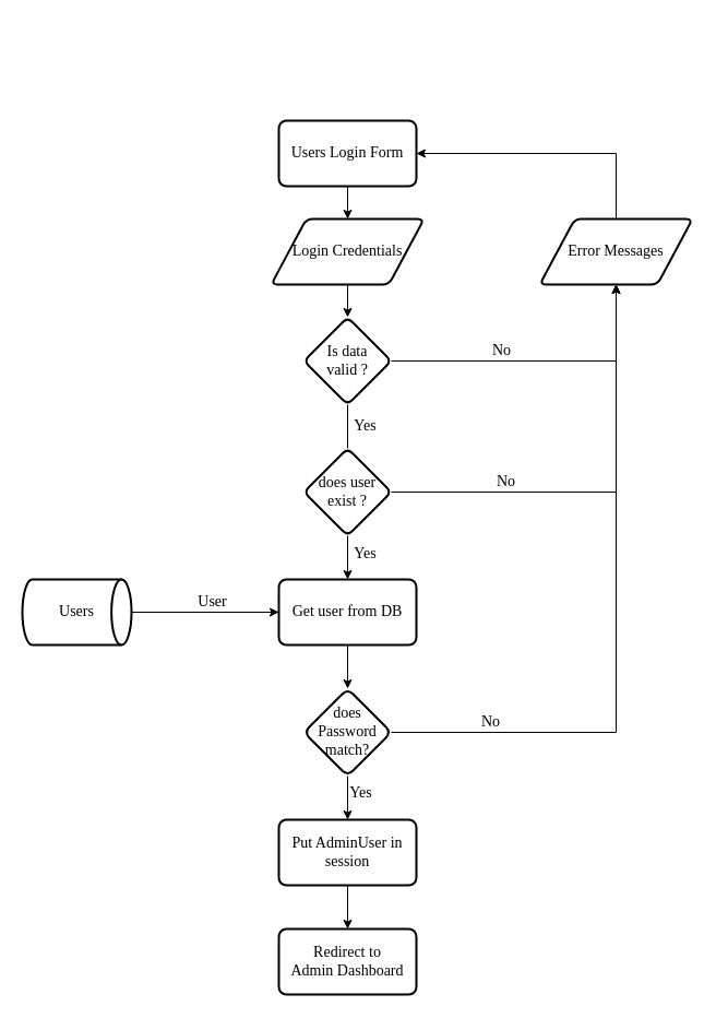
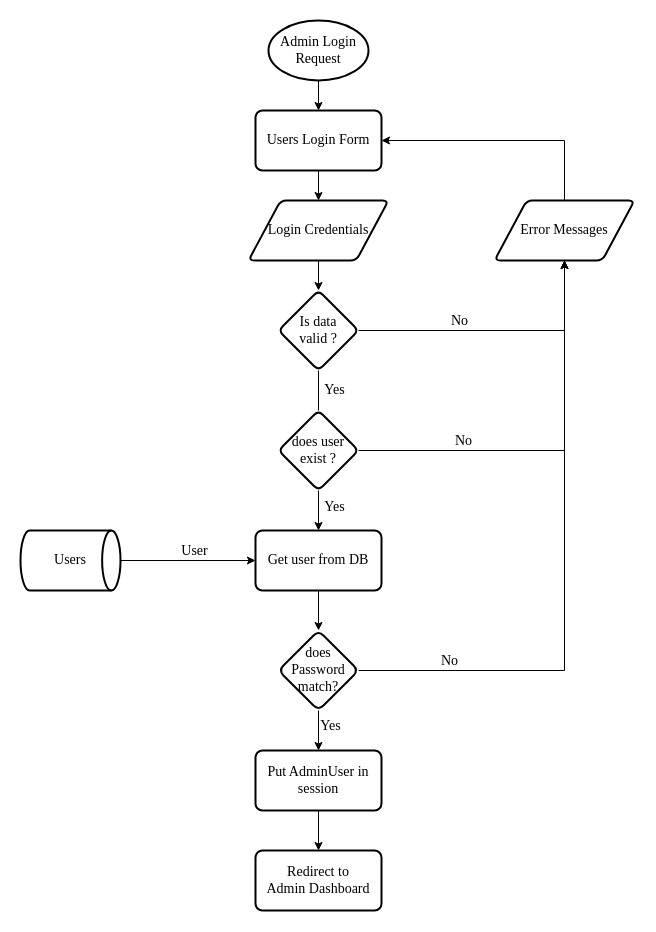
  <mxCell id="0" />
  <mxCell id="1" parent="0" />
+ <mxCell id="2" value="" style="edgeStyle=orthogonalEdgeStyle;rounded=0;orthogonalLoop=1;jettySize=auto;html=1;fontFamily=Times New Roman;fontSize=14;" edge="1" parent="1" source="3" target="11"><mxGeometry relative="1" as="geometry"><mxPoint x="318" y="160" as="targetPoint" /></mxGeometry></mxCell>
+ <mxCell id="3" value="Admin Login Request" style="strokeWidth=2;html=1;shape=mxgraph.flowchart.start_1;whiteSpace=wrap;fontFamily=Times New Roman;fontSize=14;" vertex="1" parent="1"><mxGeometry x="268" y="20" width="100" height="60" as="geometry" /></mxCell>
  <mxCell id="4" style="edgeStyle=orthogonalEdgeStyle;rounded=0;orthogonalLoop=1;jettySize=auto;html=1;fontFamily=Times New Roman;fontSize=14;" edge="1" parent="1" source="11" target="6"><mxGeometry relative="1" as="geometry"><mxPoint x="318" y="170" as="sourcePoint" /></mxGeometry></mxCell>
  <mxCell id="5" value="" style="edgeStyle=orthogonalEdgeStyle;rounded=0;orthogonalLoop=1;jettySize=auto;html=1;fontFamily=Times New Roman;fontSize=14;" edge="1" parent="1" source="6" target="10"><mxGeometry relative="1" as="geometry" /></mxCell>
  <mxCell id="6" value="Login Credentials" style="shape=parallelogram;html=1;strokeWidth=2;perimeter=parallelogramPerimeter;whiteSpace=wrap;rounded=1;arcSize=12;size=0.23;fontFamily=Times New Roman;fontSize=14;" vertex="1" parent="1"><mxGeometry x="248" y="200" width="140" height="60" as="geometry" /></mxCell>
  <mxCell id="7" style="edgeStyle=orthogonalEdgeStyle;rounded=0;orthogonalLoop=1;jettySize=auto;html=1;fontFamily=Times New Roman;fontSize=14;" edge="1" parent="1" source="10" target="13"><mxGeometry relative="1" as="geometry" /></mxCell>
  <mxCell id="8" value="No" style="edgeLabel;html=1;align=center;verticalAlign=middle;resizable=0;points=[];fontSize=14;fontFamily=Times New Roman;" connectable="0" vertex="1" parent="7"><mxGeometry x="-0.195" y="3" relative="1" as="geometry"><mxPoint x="-11" y="-7" as="offset" /></mxGeometry></mxCell>
  <mxCell id="9" value="Yes" style="edgeStyle=orthogonalEdgeStyle;rounded=0;orthogonalLoop=1;jettySize=auto;html=1;fontFamily=Times New Roman;fontSize=14;endArrow=none;" edge="1" parent="1" source="10" target="17"><mxGeometry y="16" relative="1" as="geometry"><mxPoint as="offset" /></mxGeometry></mxCell>
  <mxCell id="10" value="Is data&lt;br&gt;valid ?" style="rhombus;whiteSpace=wrap;html=1;fontSize=14;fontFamily=Times New Roman;strokeWidth=2;rounded=1;arcSize=12;" vertex="1" parent="1"><mxGeometry x="278" y="290" width="80" height="80" as="geometry" /></mxCell>
  <mxCell id="11" value="Users Login Form" style="rounded=1;whiteSpace=wrap;html=1;absoluteArcSize=1;arcSize=14;strokeWidth=2;fontFamily=Times New Roman;fontSize=14;" vertex="1" parent="1"><mxGeometry x="255" y="110" width="126" height="60" as="geometry" /></mxCell>
  <mxCell id="12" style="edgeStyle=orthogonalEdgeStyle;rounded=0;orthogonalLoop=1;jettySize=auto;html=1;fontFamily=Times New Roman;fontSize=14;" edge="1" parent="1" source="13" target="11"><mxGeometry relative="1" as="geometry"><Array as="points"><mxPoint x="564" y="140" /></Array></mxGeometry></mxCell>
  <mxCell id="13" value="Error Messages" style="shape=parallelogram;html=1;strokeWidth=2;perimeter=parallelogramPerimeter;whiteSpace=wrap;rounded=1;arcSize=12;size=0.23;fontFamily=Times New Roman;fontSize=14;" vertex="1" parent="1"><mxGeometry x="494" y="200" width="140" height="60" as="geometry" /></mxCell>
  <mxCell id="14" style="edgeStyle=orthogonalEdgeStyle;rounded=0;orthogonalLoop=1;jettySize=auto;html=1;fontFamily=Times New Roman;fontSize=14;" edge="1" parent="1" source="17" target="13"><mxGeometry relative="1" as="geometry" /></mxCell>
  <mxCell id="15" value="No" style="edgeLabel;html=1;align=center;verticalAlign=middle;resizable=0;points=[];fontSize=14;fontFamily=Times New Roman;" connectable="0" vertex="1" parent="14"><mxGeometry x="-0.474" y="2" relative="1" as="geometry"><mxPoint y="-8" as="offset" /></mxGeometry></mxCell>
  <mxCell id="16" value="Yes" style="edgeStyle=orthogonalEdgeStyle;rounded=0;orthogonalLoop=1;jettySize=auto;html=1;fontFamily=Times New Roman;fontSize=14;" edge="1" parent="1" source="17" target="19"><mxGeometry x="-0.143" y="16" relative="1" as="geometry"><mxPoint as="offset" /></mxGeometry></mxCell>
  <mxCell id="17" value="does user exist ?" style="rhombus;whiteSpace=wrap;html=1;fontSize=14;fontFamily=Times New Roman;strokeWidth=2;rounded=1;arcSize=12;" vertex="1" parent="1"><mxGeometry x="278" y="410" width="80" height="80" as="geometry" /></mxCell>
  <mxCell id="18" value="" style="edgeStyle=orthogonalEdgeStyle;rounded=0;orthogonalLoop=1;jettySize=auto;html=1;fontFamily=Times New Roman;fontSize=14;" edge="1" parent="1" source="19" target="26"><mxGeometry relative="1" as="geometry" /></mxCell>
  <mxCell id="19" value="Get user from DB" style="rounded=1;whiteSpace=wrap;html=1;absoluteArcSize=1;arcSize=14;strokeWidth=2;fontFamily=Times New Roman;fontSize=14;" vertex="1" parent="1"><mxGeometry x="255" y="530" width="126" height="60" as="geometry" /></mxCell>
  <mxCell id="20" style="edgeStyle=orthogonalEdgeStyle;rounded=0;orthogonalLoop=1;jettySize=auto;html=1;fontFamily=Times New Roman;fontSize=14;" edge="1" parent="1" source="22" target="19"><mxGeometry relative="1" as="geometry" /></mxCell>
  <mxCell id="21" value="User" style="edgeLabel;html=1;align=center;verticalAlign=middle;resizable=0;points=[];fontSize=14;fontFamily=Times New Roman;" connectable="0" vertex="1" parent="20"><mxGeometry x="0.307" y="-2" relative="1" as="geometry"><mxPoint x="-15" y="-12" as="offset" /></mxGeometry></mxCell>
  <mxCell id="22" value="Users" style="strokeWidth=2;html=1;shape=mxgraph.flowchart.direct_data;whiteSpace=wrap;fontFamily=Times New Roman;fontSize=14;" vertex="1" parent="1"><mxGeometry x="20" y="530" width="100" height="60" as="geometry" /></mxCell>
  <mxCell id="23" style="edgeStyle=orthogonalEdgeStyle;rounded=0;orthogonalLoop=1;jettySize=auto;html=1;fontFamily=Times New Roman;fontSize=14;" edge="1" parent="1" source="26" target="13"><mxGeometry relative="1" as="geometry" /></mxCell>
  <mxCell id="24" value="No" style="edgeLabel;html=1;align=center;verticalAlign=middle;resizable=0;points=[];fontSize=14;fontFamily=Times New Roman;" connectable="0" vertex="1" parent="23"><mxGeometry x="-0.629" y="2" relative="1" as="geometry"><mxPoint x="-24" y="-8" as="offset" /></mxGeometry></mxCell>
  <mxCell id="25" value="Yes" style="edgeStyle=orthogonalEdgeStyle;rounded=0;orthogonalLoop=1;jettySize=auto;html=1;fontFamily=Times New Roman;fontSize=14;" edge="1" parent="1" source="26" target="28"><mxGeometry x="-0.2" y="12" relative="1" as="geometry"><mxPoint as="offset" /></mxGeometry></mxCell>
  <mxCell id="26" value="&lt;font style=&quot;font-size: 14px&quot;&gt;does Password match?&lt;/font&gt;" style="rhombus;whiteSpace=wrap;html=1;fontSize=14;fontFamily=Times New Roman;rounded=1;arcSize=14;strokeWidth=2;" vertex="1" parent="1"><mxGeometry x="278" y="630" width="80" height="80" as="geometry" /></mxCell>
  <mxCell id="27" value="" style="edgeStyle=orthogonalEdgeStyle;rounded=0;orthogonalLoop=1;jettySize=auto;html=1;fontFamily=Times New Roman;fontSize=14;" edge="1" parent="1" source="28" target="29"><mxGeometry relative="1" as="geometry" /></mxCell>
  <mxCell id="28" value="Put AdminUser in session" style="rounded=1;whiteSpace=wrap;html=1;absoluteArcSize=1;arcSize=14;strokeWidth=2;fontFamily=Times New Roman;fontSize=14;" vertex="1" parent="1"><mxGeometry x="255" y="750" width="126" height="60" as="geometry" /></mxCell>
  <mxCell id="29" value="Redirect to &lt;br&gt;Admin Dashboard" style="rounded=1;whiteSpace=wrap;html=1;absoluteArcSize=1;arcSize=14;strokeWidth=2;fontFamily=Times New Roman;fontSize=14;" vertex="1" parent="1"><mxGeometry x="255" y="850" width="126" height="60" as="geometry" /></mxCell>
